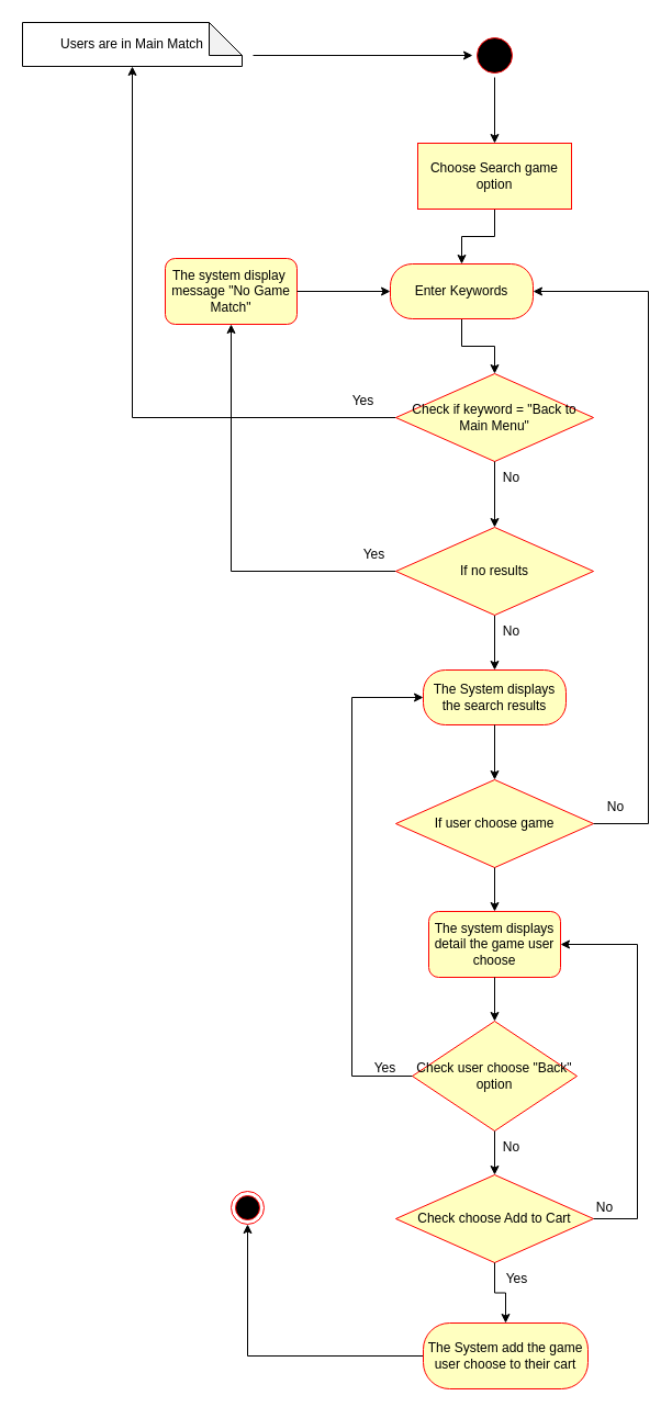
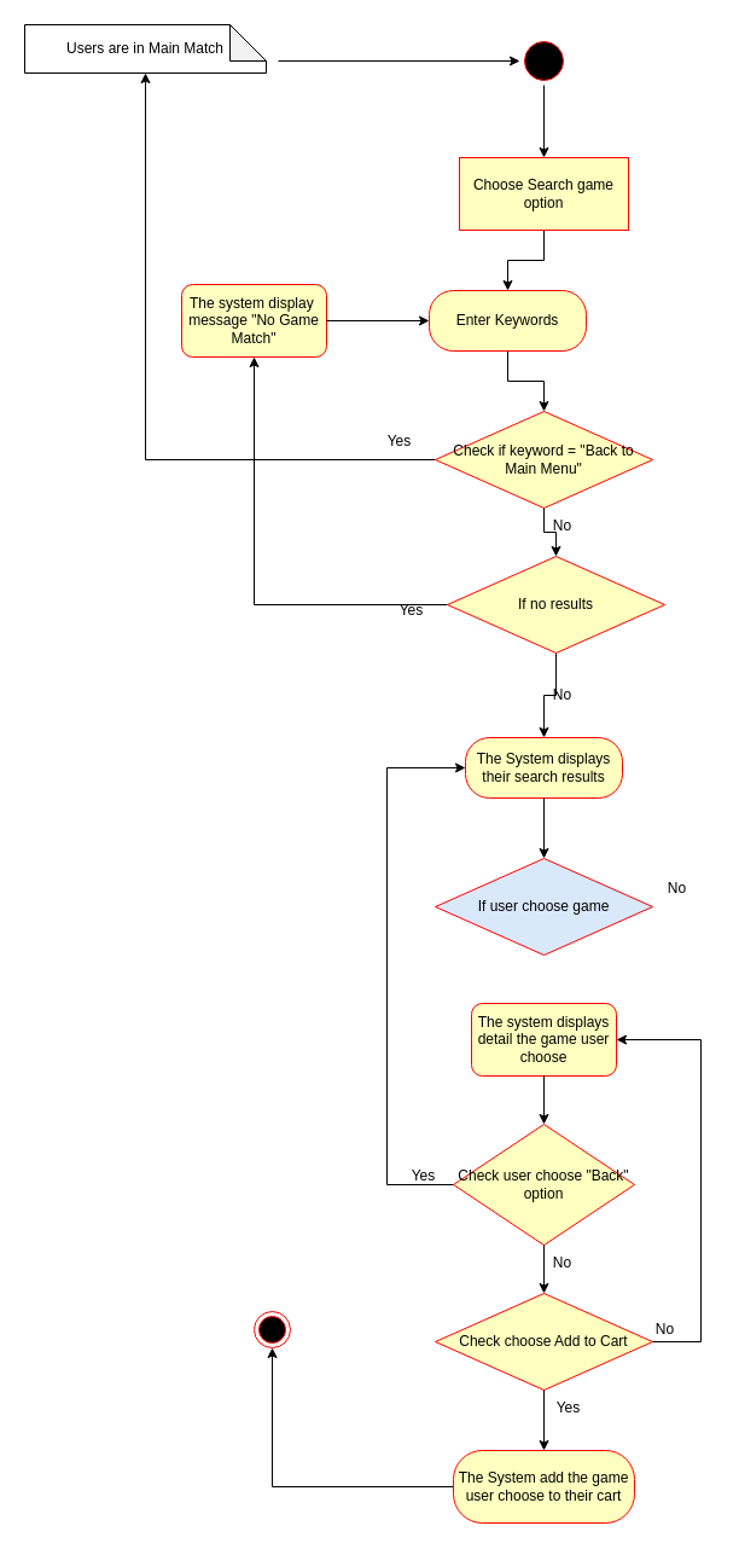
  <mxCell id="0" />
  <mxCell id="1" parent="0" />
  <mxCell id="2" value="Users are in Main Match" style="shape=note;whiteSpace=wrap;html=1;backgroundOutline=1;darkOpacity=0.05;" parent="1" vertex="1"><mxGeometry x="20" y="20" width="200" height="40" as="geometry" /></mxCell>
  <mxCell id="3" value="" style="edgeStyle=orthogonalEdgeStyle;rounded=0;orthogonalLoop=1;jettySize=auto;html=1;" edge="1" parent="1" source="4" target="7"><mxGeometry relative="1" as="geometry" /></mxCell>
  <mxCell id="4" value="" style="ellipse;html=1;shape=startState;fillColor=#000000;strokeColor=#ff0000;" vertex="1" parent="1"><mxGeometry x="430" y="30" width="40" height="40" as="geometry" /></mxCell>
  <mxCell id="5" value="" style="endArrow=classic;html=1;rounded=0;entryX=0;entryY=0.5;entryDx=0;entryDy=0;" edge="1" parent="1" target="4"><mxGeometry width="50" height="50" relative="1" as="geometry"><mxPoint x="230" y="50" as="sourcePoint" /><mxPoint x="470" y="350" as="targetPoint" /></mxGeometry></mxCell>
  <mxCell id="6" value="" style="edgeStyle=orthogonalEdgeStyle;rounded=0;orthogonalLoop=1;jettySize=auto;html=1;" edge="1" parent="1" source="7" target="9"><mxGeometry relative="1" as="geometry" /></mxCell>
  <mxCell id="7" value="Choose Search game option" style="whiteSpace=wrap;html=1;arcSize=40;fontColor=#000000;fillColor=#ffffc0;strokeColor=#ff0000;rounded=0;" vertex="1" parent="1"><mxGeometry x="380" y="130" width="140" height="60" as="geometry" /></mxCell>
  <mxCell id="8" value="" style="edgeStyle=orthogonalEdgeStyle;rounded=0;orthogonalLoop=1;jettySize=auto;html=1;" edge="1" parent="1" source="9" target="11"><mxGeometry relative="1" as="geometry" /></mxCell>
  <mxCell id="9" value="Enter Keywords" style="rounded=1;whiteSpace=wrap;html=1;arcSize=40;fontColor=#000000;fillColor=#ffffc0;strokeColor=#ff0000;" vertex="1" parent="1"><mxGeometry x="355" y="240" width="130" height="50" as="geometry" /></mxCell>
  <mxCell id="10" value="" style="edgeStyle=orthogonalEdgeStyle;rounded=0;orthogonalLoop=1;jettySize=auto;html=1;entryX=0.5;entryY=1;entryDx=0;entryDy=0;entryPerimeter=0;" edge="1" parent="1" source="11" target="2"><mxGeometry relative="1" as="geometry"><mxPoint x="250" y="380" as="targetPoint" /></mxGeometry></mxCell>
  <mxCell id="11" value="Check if keyword = &quot;Back to Main Menu&quot;" style="rhombus;whiteSpace=wrap;html=1;fontColor=#000000;fillColor=#ffffc0;strokeColor=#ff0000;" vertex="1" parent="1"><mxGeometry x="360" y="340" width="180" height="80" as="geometry" /></mxCell>
  <mxCell id="12" value="" style="edgeStyle=orthogonalEdgeStyle;rounded=0;orthogonalLoop=1;jettySize=auto;html=1;exitX=0.5;exitY=1;exitDx=0;exitDy=0;" edge="1" parent="1" source="11" target="16"><mxGeometry relative="1" as="geometry"><mxPoint x="550" y="430" as="sourcePoint" /></mxGeometry></mxCell>
- <mxCell id="13" value="The System displays the search results" style="rounded=1;whiteSpace=wrap;html=1;arcSize=40;fontColor=#000000;fillColor=#ffffc0;strokeColor=#ff0000;" vertex="1" parent="1"><mxGeometry x="385" y="610" width="130" height="50" as="geometry" /></mxCell>
+ <mxCell id="13" value="The System displays their search results" style="rounded=1;whiteSpace=wrap;html=1;arcSize=40;fontColor=#000000;fillColor=#ffffc0;strokeColor=#ff0000;" vertex="1" parent="1"><mxGeometry x="385" y="610" width="130" height="50" as="geometry" /></mxCell>
  <mxCell id="14" value="" style="edgeStyle=orthogonalEdgeStyle;rounded=0;orthogonalLoop=1;jettySize=auto;html=1;entryX=0.5;entryY=0;entryDx=0;entryDy=0;" edge="1" parent="1" source="16" target="13"><mxGeometry relative="1" as="geometry" /></mxCell>
  <mxCell id="15" value="" style="edgeStyle=orthogonalEdgeStyle;rounded=0;orthogonalLoop=1;jettySize=auto;html=1;" edge="1" parent="1" source="16" target="22"><mxGeometry relative="1" as="geometry" /></mxCell>
- <mxCell id="16" value="If no results" style="rhombus;whiteSpace=wrap;html=1;fontColor=#000000;fillColor=#ffffc0;strokeColor=#ff0000;" vertex="1" parent="1"><mxGeometry x="360" y="480" width="180" height="80" as="geometry" /></mxCell>
+ <mxCell id="16" value="If no results" style="rhombus;whiteSpace=wrap;html=1;fontColor=#000000;fillColor=#ffffc0;strokeColor=#ff0000;" vertex="1" parent="1"><mxGeometry x="370" y="460" width="180" height="80" as="geometry" /></mxCell>
  <mxCell id="17" value="No" style="text;html=1;align=center;verticalAlign=middle;resizable=0;points=[];autosize=1;strokeColor=none;fillColor=none;" vertex="1" parent="1"><mxGeometry x="445" y="420" width="40" height="30" as="geometry" /></mxCell>
  <mxCell id="18" value="Yes" style="text;html=1;align=center;verticalAlign=middle;resizable=0;points=[];autosize=1;strokeColor=none;fillColor=none;" vertex="1" parent="1"><mxGeometry x="310" y="350" width="40" height="30" as="geometry" /></mxCell>
  <mxCell id="19" value="No" style="text;html=1;align=center;verticalAlign=middle;resizable=0;points=[];autosize=1;strokeColor=none;fillColor=none;" vertex="1" parent="1"><mxGeometry x="445" y="560" width="40" height="30" as="geometry" /></mxCell>
  <mxCell id="20" value="The system displays detail the game user choose" style="rounded=1;whiteSpace=wrap;html=1;fillColor=#ffffc0;strokeColor=#ff0000;fontColor=#000000;" vertex="1" parent="1"><mxGeometry x="390" y="830" width="120" height="60" as="geometry" /></mxCell>
- <mxCell id="21" value="If user choose game" style="rhombus;whiteSpace=wrap;html=1;fontColor=#000000;fillColor=#ffffc0;strokeColor=#ff0000;" vertex="1" parent="1"><mxGeometry x="360" y="710" width="180" height="80" as="geometry" /></mxCell>
+ <mxCell id="21" value="If user choose game" style="rhombus;whiteSpace=wrap;html=1;fontColor=#000000;fillColor=#dae8fc;strokeColor=#ff0000;" vertex="1" parent="1"><mxGeometry x="360" y="710" width="180" height="80" as="geometry" /></mxCell>
  <mxCell id="22" value="The system display&amp;nbsp; message &quot;No Game Match&quot;" style="rounded=1;whiteSpace=wrap;html=1;fillColor=#ffffc0;strokeColor=#ff0000;fontColor=#000000;" vertex="1" parent="1"><mxGeometry x="150" y="235" width="120" height="60" as="geometry" /></mxCell>
  <mxCell id="23" value="" style="edgeStyle=orthogonalEdgeStyle;rounded=0;orthogonalLoop=1;jettySize=auto;html=1;exitX=1;exitY=0.5;exitDx=0;exitDy=0;entryX=0;entryY=0.5;entryDx=0;entryDy=0;" edge="1" parent="1" source="22" target="9"><mxGeometry relative="1" as="geometry"><mxPoint x="100" y="500" as="sourcePoint" /><mxPoint x="-10" y="500" as="targetPoint" /></mxGeometry></mxCell>
  <mxCell id="24" value="Yes" style="text;html=1;align=center;verticalAlign=middle;resizable=0;points=[];autosize=1;strokeColor=none;fillColor=none;" vertex="1" parent="1"><mxGeometry x="320" y="490" width="40" height="30" as="geometry" /></mxCell>
  <mxCell id="25" value="" style="edgeStyle=orthogonalEdgeStyle;rounded=0;orthogonalLoop=1;jettySize=auto;html=1;entryX=0.5;entryY=0;entryDx=0;entryDy=0;exitX=0.5;exitY=1;exitDx=0;exitDy=0;" edge="1" parent="1" source="13" target="21"><mxGeometry relative="1" as="geometry"><mxPoint x="560" y="640" as="sourcePoint" /><mxPoint x="560" y="690" as="targetPoint" /></mxGeometry></mxCell>
  <mxCell id="26" value="No" style="text;html=1;align=center;verticalAlign=middle;resizable=0;points=[];autosize=1;strokeColor=none;fillColor=none;" vertex="1" parent="1"><mxGeometry x="540" y="720" width="40" height="30" as="geometry" /></mxCell>
- <mxCell id="27" value="" style="edgeStyle=orthogonalEdgeStyle;rounded=0;orthogonalLoop=1;jettySize=auto;html=1;exitX=1;exitY=0.5;exitDx=0;exitDy=0;entryX=1;entryY=0.5;entryDx=0;entryDy=0;" edge="1" parent="1" source="21" target="9"><mxGeometry relative="1" as="geometry"><mxPoint x="680" y="710" as="sourcePoint" /><mxPoint x="795" y="710" as="targetPoint" /><Array as="points"><mxPoint x="590" y="750" /><mxPoint x="590" y="265" /></Array></mxGeometry></mxCell>
- <mxCell id="28" value="" style="edgeStyle=orthogonalEdgeStyle;rounded=0;orthogonalLoop=1;jettySize=auto;html=1;entryX=0.5;entryY=0;entryDx=0;entryDy=0;exitX=0.5;exitY=1;exitDx=0;exitDy=0;" edge="1" parent="1" source="21" target="20"><mxGeometry relative="1" as="geometry"><mxPoint x="520" y="800" as="sourcePoint" /><mxPoint x="520" y="850" as="targetPoint" /></mxGeometry></mxCell>
  <mxCell id="29" value="Check choose Add to Cart" style="rhombus;whiteSpace=wrap;html=1;fontColor=#000000;fillColor=#ffffc0;strokeColor=#ff0000;" vertex="1" parent="1"><mxGeometry x="360" y="1070" width="180" height="80" as="geometry" /></mxCell>
  <mxCell id="30" value="" style="edgeStyle=orthogonalEdgeStyle;rounded=0;orthogonalLoop=1;jettySize=auto;html=1;entryX=0.5;entryY=0;entryDx=0;entryDy=0;exitX=0.5;exitY=1;exitDx=0;exitDy=0;" edge="1" parent="1" source="20" target="38"><mxGeometry relative="1" as="geometry"><mxPoint x="540" y="900" as="sourcePoint" /><mxPoint x="540" y="940" as="targetPoint" /></mxGeometry></mxCell>
  <mxCell id="31" value="" style="edgeStyle=orthogonalEdgeStyle;rounded=0;orthogonalLoop=1;jettySize=auto;html=1;exitX=0;exitY=0.5;exitDx=0;exitDy=0;" edge="1" parent="1" source="32" target="34"><mxGeometry relative="1" as="geometry" /></mxCell>
- <mxCell id="32" value="The System add the game user choose to their cart" style="rounded=1;whiteSpace=wrap;html=1;arcSize=40;fontColor=#000000;fillColor=#ffffc0;strokeColor=#ff0000;" vertex="1" parent="1"><mxGeometry x="385" y="1205" width="150" height="60" as="geometry" /></mxCell>
+ <mxCell id="32" value="The System add the game user choose to their cart" style="rounded=1;whiteSpace=wrap;html=1;arcSize=40;fontColor=#000000;fillColor=#ffffc0;strokeColor=#ff0000;" vertex="1" parent="1"><mxGeometry x="375" y="1200" width="150" height="60" as="geometry" /></mxCell>
  <mxCell id="33" value="" style="edgeStyle=orthogonalEdgeStyle;rounded=0;orthogonalLoop=1;jettySize=auto;html=1;entryX=0.5;entryY=0;entryDx=0;entryDy=0;exitX=0.5;exitY=1;exitDx=0;exitDy=0;" edge="1" parent="1" source="29" target="32"><mxGeometry relative="1" as="geometry"><mxPoint x="559.5" y="1000" as="sourcePoint" /><mxPoint x="559.5" y="1050" as="targetPoint" /></mxGeometry></mxCell>
  <mxCell id="34" value="" style="ellipse;html=1;shape=endState;fillColor=#000000;strokeColor=#ff0000;" vertex="1" parent="1"><mxGeometry x="210" y="1085" width="30" height="30" as="geometry" /></mxCell>
  <mxCell id="35" value="Yes" style="text;html=1;align=center;verticalAlign=middle;resizable=0;points=[];autosize=1;strokeColor=none;fillColor=none;" vertex="1" parent="1"><mxGeometry x="450" y="1150" width="40" height="30" as="geometry" /></mxCell>
  <mxCell id="36" value="" style="edgeStyle=orthogonalEdgeStyle;rounded=0;orthogonalLoop=1;jettySize=auto;html=1;exitX=1;exitY=0.5;exitDx=0;exitDy=0;" edge="1" parent="1" source="29"><mxGeometry relative="1" as="geometry"><mxPoint x="140" y="890" as="sourcePoint" /><mxPoint x="510" y="860" as="targetPoint" /><Array as="points"><mxPoint x="580" y="1110" /><mxPoint x="580" y="860" /></Array></mxGeometry></mxCell>
  <mxCell id="37" value="No" style="text;html=1;align=center;verticalAlign=middle;resizable=0;points=[];autosize=1;strokeColor=none;fillColor=none;" vertex="1" parent="1"><mxGeometry x="445" y="1030" width="40" height="30" as="geometry" /></mxCell>
  <mxCell id="38" value="Check user choose &quot;Back&quot; option" style="rhombus;whiteSpace=wrap;html=1;fontColor=#000000;fillColor=#ffffc0;strokeColor=#ff0000;" vertex="1" parent="1"><mxGeometry x="375" y="930" width="150" height="100" as="geometry" /></mxCell>
  <mxCell id="39" value="No" style="text;html=1;align=center;verticalAlign=middle;resizable=0;points=[];autosize=1;strokeColor=none;fillColor=none;" vertex="1" parent="1"><mxGeometry x="530" y="1085" width="40" height="30" as="geometry" /></mxCell>
  <mxCell id="40" value="" style="edgeStyle=orthogonalEdgeStyle;rounded=0;orthogonalLoop=1;jettySize=auto;html=1;entryX=0.5;entryY=0;entryDx=0;entryDy=0;exitX=0.5;exitY=1;exitDx=0;exitDy=0;" edge="1" parent="1" source="38" target="29"><mxGeometry relative="1" as="geometry"><mxPoint x="460" y="900" as="sourcePoint" /><mxPoint x="460" y="940" as="targetPoint" /></mxGeometry></mxCell>
  <mxCell id="41" value="" style="edgeStyle=orthogonalEdgeStyle;rounded=0;orthogonalLoop=1;jettySize=auto;html=1;exitX=0;exitY=0.5;exitDx=0;exitDy=0;entryX=0;entryY=0.5;entryDx=0;entryDy=0;" edge="1" parent="1" source="38" target="13"><mxGeometry relative="1" as="geometry"><mxPoint x="329.47" y="980" as="sourcePoint" /><mxPoint x="300" y="980" as="targetPoint" /><Array as="points"><mxPoint x="320" y="980" /><mxPoint x="320" y="635" /></Array></mxGeometry></mxCell>
  <mxCell id="42" value="Yes" style="text;html=1;align=center;verticalAlign=middle;resizable=0;points=[];autosize=1;strokeColor=none;fillColor=none;" vertex="1" parent="1"><mxGeometry x="330" y="958" width="40" height="30" as="geometry" /></mxCell>
